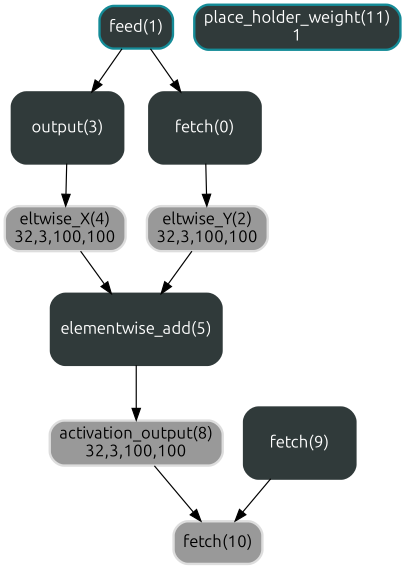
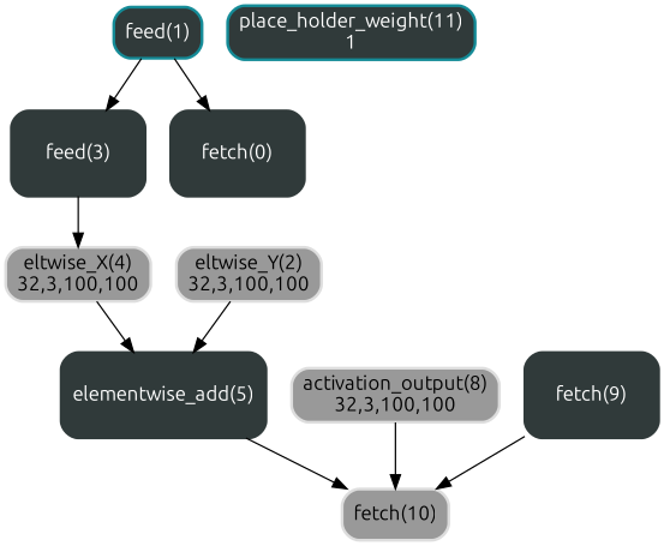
  digraph {
    fontname=Ubuntu
    node [color="#303A3A" fontcolor="#ffffff" fontname=Ubuntu shape=box style="rounded,filled,bold"]
    edge [fontname=Ubuntu]
    n1 [color="#148b97" fillcolor="#303A3A" label="feed(1)"]
-   n2 [height=0.84 label="output(3)" width=1.3]
+   n2 [height=0.84 label="feed(3)" width=1.3]
    n3 [height=0.84 label="fetch(0)" width=1.3]
    n4 [color="#dddddd" fillcolor="#999999" label="eltwise_X(4)\n32,3,100,100" fontcolor=""]
    n5 [color="#dddddd" fillcolor="#999999" label="eltwise_Y(2)\n32,3,100,100" fontcolor=""]
    n6 [height=0.84 label="elementwise_add(5)" width=1.3]
    n7 [color="#dddddd" fillcolor="#999999" label="activation_output(8)\n32,3,100,100" fontcolor=""]
    n8 [color="#dddddd" fillcolor="#999999" label="fetch(10)" fontcolor=""]
    n9 [color="#148b97" fillcolor="#303A3A" label="place_holder_weight(11)\n1"]
    n10 [height=0.84 label="fetch(9)" width=1.3]
    n1 -> n2
    n1 -> n3
    n2 -> n4
-   n3 -> n5
    n4 -> n6
    n5 -> n6
-   n6 -> n7
+   n6 -> n8
    n7 -> n8
    n10 -> n8
  }
